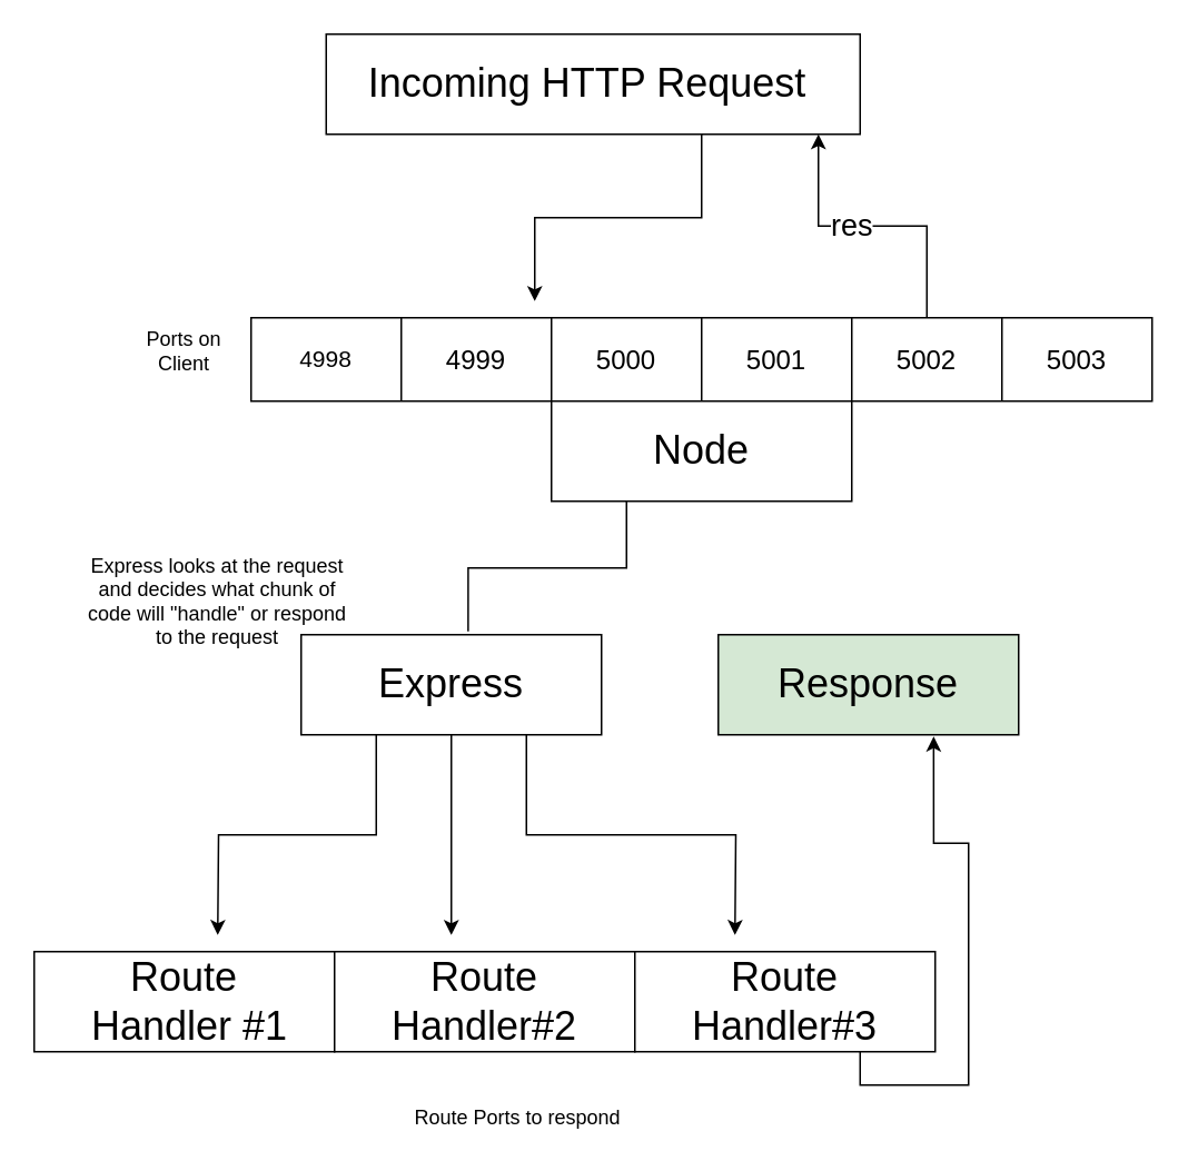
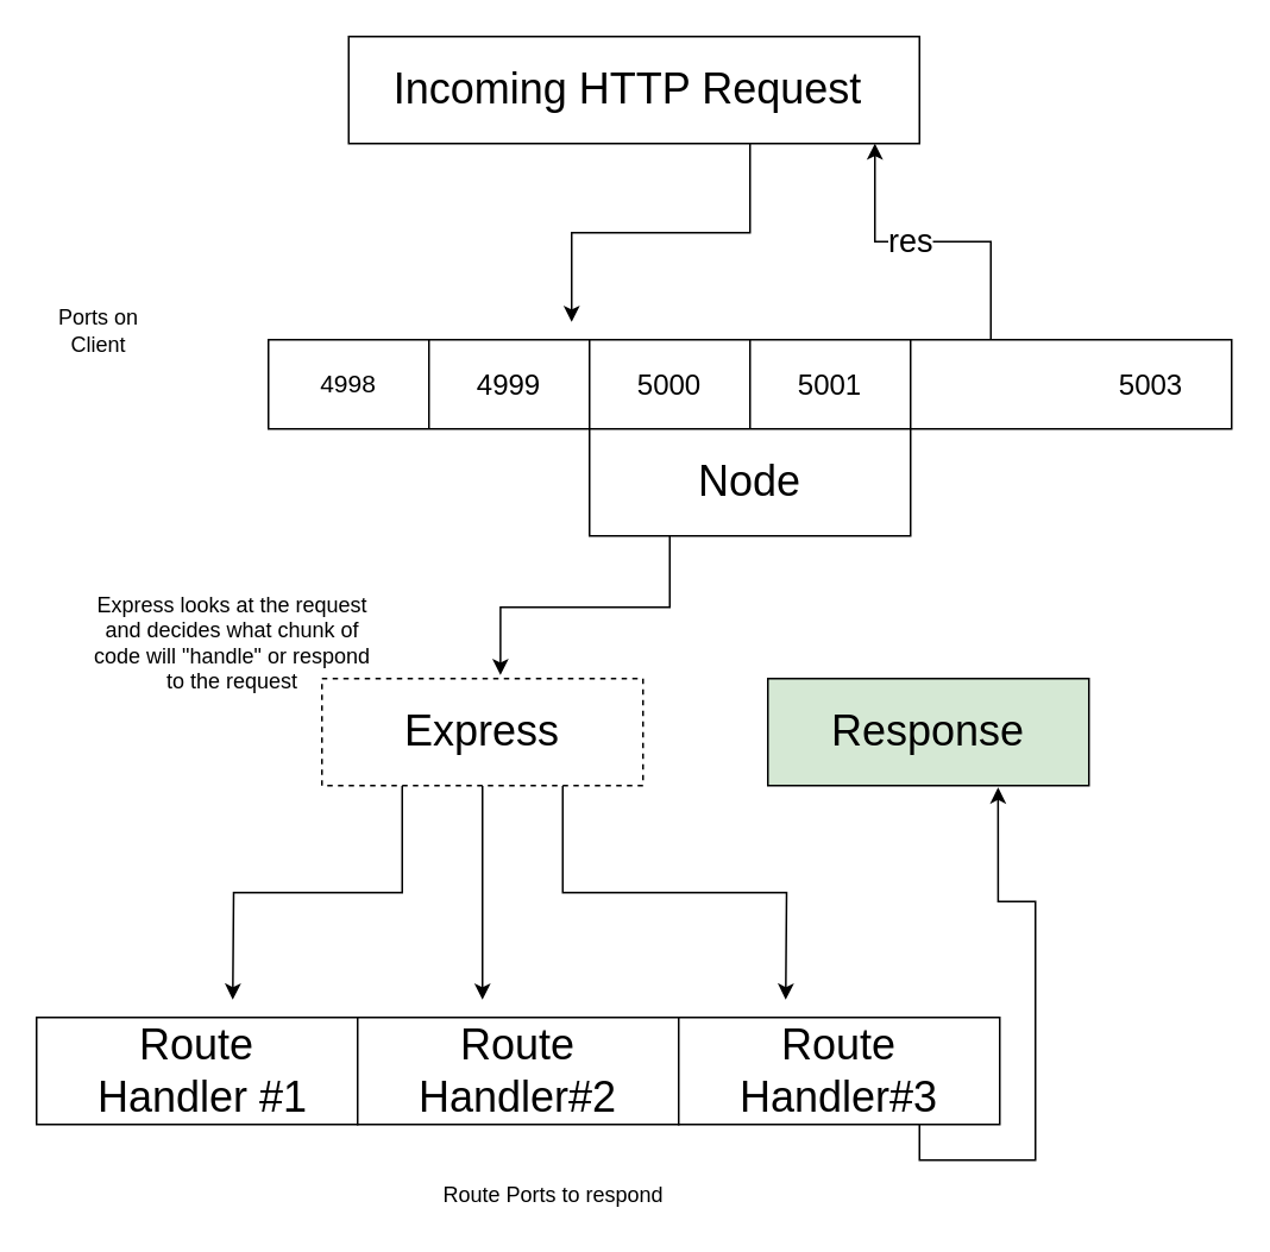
  <mxCell id="0" />
  <mxCell id="1" parent="0" />
  <mxCell id="2" style="edgeStyle=orthogonalEdgeStyle;rounded=0;orthogonalLoop=1;jettySize=auto;html=1;" edge="1" parent="1" source="3"><mxGeometry relative="1" as="geometry"><mxPoint x="320" y="180" as="targetPoint" /><Array as="points"><mxPoint x="420" y="130" /><mxPoint x="320" y="130" /><mxPoint x="320" y="180" /></Array></mxGeometry></mxCell>
  <mxCell id="3" value="&lt;font style=&quot;font-size: 24px&quot;&gt;Incoming HTTP Request&amp;nbsp;&lt;/font&gt;" style="rounded=0;whiteSpace=wrap;html=1;" vertex="1" parent="1"><mxGeometry x="195" y="20" width="320" height="60" as="geometry" /></mxCell>
  <mxCell id="4" value="" style="shape=table;html=1;whiteSpace=wrap;startSize=0;container=1;collapsible=0;childLayout=tableLayout;" vertex="1" parent="1"><mxGeometry x="150" y="190" width="270" height="50" as="geometry" /></mxCell>
  <mxCell id="5" value="" style="shape=partialRectangle;html=1;whiteSpace=wrap;collapsible=0;dropTarget=0;pointerEvents=0;fillColor=none;top=0;left=0;bottom=0;right=0;points=[[0,0.5],[1,0.5]];portConstraint=eastwest;" vertex="1" parent="4"><mxGeometry width="270" height="50" as="geometry" /></mxCell>
  <mxCell id="6" value="&lt;font style=&quot;font-size: 14px&quot;&gt;4998&lt;/font&gt;" style="shape=partialRectangle;html=1;whiteSpace=wrap;connectable=0;fillColor=none;top=0;left=0;bottom=0;right=0;overflow=hidden;" vertex="1" parent="5"><mxGeometry width="90" height="50" as="geometry" /></mxCell>
  <mxCell id="7" value="&lt;font size=&quot;3&quot;&gt;4999&lt;/font&gt;" style="shape=partialRectangle;html=1;whiteSpace=wrap;connectable=0;fillColor=none;top=0;left=0;bottom=0;right=0;overflow=hidden;" vertex="1" parent="5"><mxGeometry x="90" width="90" height="50" as="geometry" /></mxCell>
  <mxCell id="8" value="&lt;font size=&quot;3&quot;&gt;5000&lt;/font&gt;" style="shape=partialRectangle;html=1;whiteSpace=wrap;connectable=0;fillColor=none;top=0;left=0;bottom=0;right=0;overflow=hidden;" vertex="1" parent="5"><mxGeometry x="180" width="90" height="50" as="geometry" /></mxCell>
  <mxCell id="9" value="" style="edgeStyle=orthogonalEdgeStyle;rounded=0;orthogonalLoop=1;jettySize=auto;html=1;" edge="1" parent="1" source="11" target="3"><mxGeometry relative="1" as="geometry"><Array as="points"><mxPoint x="555" y="135" /><mxPoint x="490" y="135" /></Array></mxGeometry></mxCell>
  <mxCell id="10" value="&lt;font style=&quot;font-size: 18px&quot;&gt;res&lt;/font&gt;" style="edgeLabel;html=1;align=center;verticalAlign=middle;resizable=0;points=[];" vertex="1" connectable="0" parent="9"><mxGeometry x="0.154" y="-1" relative="1" as="geometry"><mxPoint as="offset" /></mxGeometry></mxCell>
  <mxCell id="11" value="" style="shape=table;html=1;whiteSpace=wrap;startSize=0;container=1;collapsible=0;childLayout=tableLayout;" vertex="1" parent="1"><mxGeometry x="420" y="190" width="270" height="50" as="geometry" /></mxCell>
  <mxCell id="12" value="" style="shape=partialRectangle;html=1;whiteSpace=wrap;collapsible=0;dropTarget=0;pointerEvents=0;fillColor=none;top=0;left=0;bottom=0;right=0;points=[[0,0.5],[1,0.5]];portConstraint=eastwest;" vertex="1" parent="11"><mxGeometry width="270" height="50" as="geometry" /></mxCell>
  <mxCell id="13" value="&lt;font size=&quot;3&quot;&gt;5001&lt;/font&gt;" style="shape=partialRectangle;html=1;whiteSpace=wrap;connectable=0;fillColor=none;top=0;left=0;bottom=0;right=0;overflow=hidden;" vertex="1" parent="12"><mxGeometry width="90" height="50" as="geometry" /></mxCell>
- <mxCell id="14" value="&lt;font size=&quot;3&quot;&gt;5002&lt;/font&gt;" style="shape=partialRectangle;html=1;whiteSpace=wrap;connectable=0;fillColor=none;top=0;left=0;bottom=0;right=0;overflow=hidden;" vertex="1" parent="12"><mxGeometry x="90" width="90" height="50" as="geometry" /></mxCell>
  <mxCell id="15" value="&lt;font size=&quot;3&quot;&gt;5003&lt;/font&gt;" style="shape=partialRectangle;html=1;whiteSpace=wrap;connectable=0;fillColor=none;top=0;left=0;bottom=0;right=0;overflow=hidden;" vertex="1" parent="12"><mxGeometry x="180" width="90" height="50" as="geometry" /></mxCell>
- <mxCell id="16" value="" style="edgeStyle=orthogonalEdgeStyle;rounded=0;orthogonalLoop=1;jettySize=auto;html=1;entryX=0.556;entryY=-0.033;entryDx=0;entryDy=0;entryPerimeter=0;exitX=0.25;exitY=1;exitDx=0;exitDy=0;endArrow=none;" edge="1" parent="1" source="17" target="21"><mxGeometry relative="1" as="geometry"><mxPoint x="280" y="350" as="targetPoint" /><Array as="points"><mxPoint x="375" y="340" /><mxPoint x="280" y="340" /></Array></mxGeometry></mxCell>
+ <mxCell id="16" value="" style="edgeStyle=orthogonalEdgeStyle;rounded=0;orthogonalLoop=1;jettySize=auto;html=1;entryX=0.556;entryY=-0.033;entryDx=0;entryDy=0;entryPerimeter=0;exitX=0.25;exitY=1;exitDx=0;exitDy=0;" edge="1" parent="1" source="17" target="21"><mxGeometry relative="1" as="geometry"><mxPoint x="280" y="350" as="targetPoint" /><Array as="points"><mxPoint x="375" y="340" /><mxPoint x="280" y="340" /></Array></mxGeometry></mxCell>
  <mxCell id="17" value="&lt;font style=&quot;font-size: 24px&quot;&gt;Node&lt;/font&gt;" style="rounded=0;whiteSpace=wrap;html=1;" vertex="1" parent="1"><mxGeometry x="330" y="240" width="180" height="60" as="geometry" /></mxCell>
  <mxCell id="18" style="edgeStyle=orthogonalEdgeStyle;rounded=0;orthogonalLoop=1;jettySize=auto;html=1;exitX=0.75;exitY=1;exitDx=0;exitDy=0;" edge="1" parent="1" source="21"><mxGeometry relative="1" as="geometry"><mxPoint x="440" y="560" as="targetPoint" /></mxGeometry></mxCell>
  <mxCell id="19" style="edgeStyle=orthogonalEdgeStyle;rounded=0;orthogonalLoop=1;jettySize=auto;html=1;exitX=0.5;exitY=1;exitDx=0;exitDy=0;" edge="1" parent="1" source="21"><mxGeometry relative="1" as="geometry"><mxPoint x="270" y="560" as="targetPoint" /></mxGeometry></mxCell>
  <mxCell id="20" style="edgeStyle=orthogonalEdgeStyle;rounded=0;orthogonalLoop=1;jettySize=auto;html=1;exitX=0.25;exitY=1;exitDx=0;exitDy=0;" edge="1" parent="1" source="21"><mxGeometry relative="1" as="geometry"><mxPoint x="130" y="560" as="targetPoint" /></mxGeometry></mxCell>
- <mxCell id="21" value="&lt;font style=&quot;font-size: 24px&quot;&gt;Express&lt;/font&gt;" style="rounded=0;whiteSpace=wrap;html=1;" vertex="1" parent="1"><mxGeometry x="180" y="380" width="180" height="60" as="geometry" /></mxCell>
+ <mxCell id="21" value="&lt;font style=&quot;font-size: 24px&quot;&gt;Express&lt;/font&gt;" style="rounded=0;whiteSpace=wrap;html=1;dashed=1;" vertex="1" parent="1"><mxGeometry x="180" y="380" width="180" height="60" as="geometry" /></mxCell>
  <mxCell id="22" value="&lt;font style=&quot;font-size: 24px&quot;&gt;Response&lt;/font&gt;" style="rounded=0;whiteSpace=wrap;html=1;fillColor=#d5e8d4;" vertex="1" parent="1"><mxGeometry x="430" y="380" width="180" height="60" as="geometry" /></mxCell>
  <mxCell id="23" value="&lt;font style=&quot;font-size: 24px&quot;&gt;Route&lt;br&gt;&amp;nbsp;Handler #1&lt;/font&gt;" style="rounded=0;whiteSpace=wrap;html=1;" vertex="1" parent="1"><mxGeometry y="570" width="180" height="60" as="geometry" x="20" /></mxCell>
  <mxCell id="24" value="&lt;font style=&quot;font-size: 24px&quot;&gt;Route&lt;br&gt;Handler#2&lt;br&gt;&lt;/font&gt;" style="rounded=0;whiteSpace=wrap;html=1;" vertex="1" parent="1"><mxGeometry x="200" y="570" width="180" height="60" as="geometry" /></mxCell>
  <mxCell id="25" style="edgeStyle=orthogonalEdgeStyle;rounded=0;orthogonalLoop=1;jettySize=auto;html=1;exitX=0.75;exitY=1;exitDx=0;exitDy=0;entryX=0.717;entryY=1.017;entryDx=0;entryDy=0;entryPerimeter=0;" edge="1" parent="1" source="26" target="22"><mxGeometry relative="1" as="geometry"><mxPoint x="560" y="460" as="targetPoint" /></mxGeometry></mxCell>
  <mxCell id="26" value="&lt;font style=&quot;font-size: 24px&quot;&gt;Route&lt;br&gt;Handler#3&lt;br&gt;&lt;/font&gt;" style="rounded=0;whiteSpace=wrap;html=1;" vertex="1" parent="1"><mxGeometry x="380" y="570" width="180" height="60" as="geometry" /></mxCell>
  <mxCell id="27" value="Route Ports to respond" style="text;html=1;strokeColor=none;fillColor=none;align=center;verticalAlign=middle;whiteSpace=wrap;rounded=0;" vertex="1" parent="1"><mxGeometry x="200" y="660" width="220" height="20" as="geometry" /></mxCell>
  <mxCell id="28" value="Express looks at the request and decides what chunk of code will &quot;handle&quot; or respond to the request" style="text;html=1;strokeColor=none;fillColor=none;align=center;verticalAlign=middle;whiteSpace=wrap;rounded=0;" vertex="1" parent="1"><mxGeometry x="50" y="350" width="160" height="20" as="geometry" /></mxCell>
- <mxCell id="29" value="Ports on Client" style="text;html=1;strokeColor=none;fillColor=none;align=center;verticalAlign=middle;whiteSpace=wrap;rounded=0;" vertex="1" parent="1"><mxGeometry x="75" y="200" width="70" height="20" as="geometry" /></mxCell>
+ <mxCell id="29" value="Ports on Client" style="text;html=1;strokeColor=none;fillColor=none;align=center;verticalAlign=middle;whiteSpace=wrap;rounded=0;" vertex="1" parent="1"><mxGeometry x="20" y="175" width="70" height="20" as="geometry" /></mxCell>
